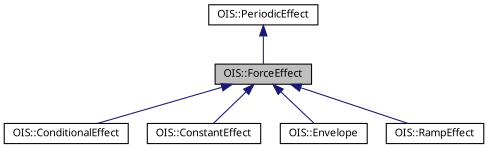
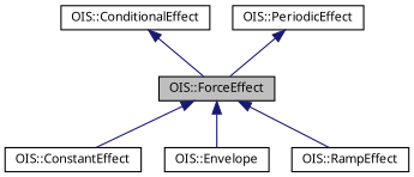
  digraph {
    node [color=black fillcolor=white fontname="FreeSans.ttf" fontsize=10 shape=record style=filled]
    edge [color=midnightblue dir=back fontname="FreeSans.ttf" fontsize=10 labelfontname="FreeSans.ttf" labelfontsize=10 style=solid]
    n1 [fillcolor=grey75 fontcolor=black height=0.2 label="OIS::ForceEffect" width=0.4]
    n2 [height=0.2 label="OIS::ConditionalEffect" width=0.4]
    n3 [height=0.2 label="OIS::ConstantEffect" width=0.4]
    n4 [height=0.2 label="OIS::Envelope" width=0.4]
    n5 [height=0.2 label="OIS::RampEffect" width=0.4]
    n6 [height=0.2 label="OIS::PeriodicEffect" width=0.4]
-   n1 -> n2
+   n2 -> n1
    n1 -> n3
    n1 -> n4
    n1 -> n5
    n6 -> n1
  }
